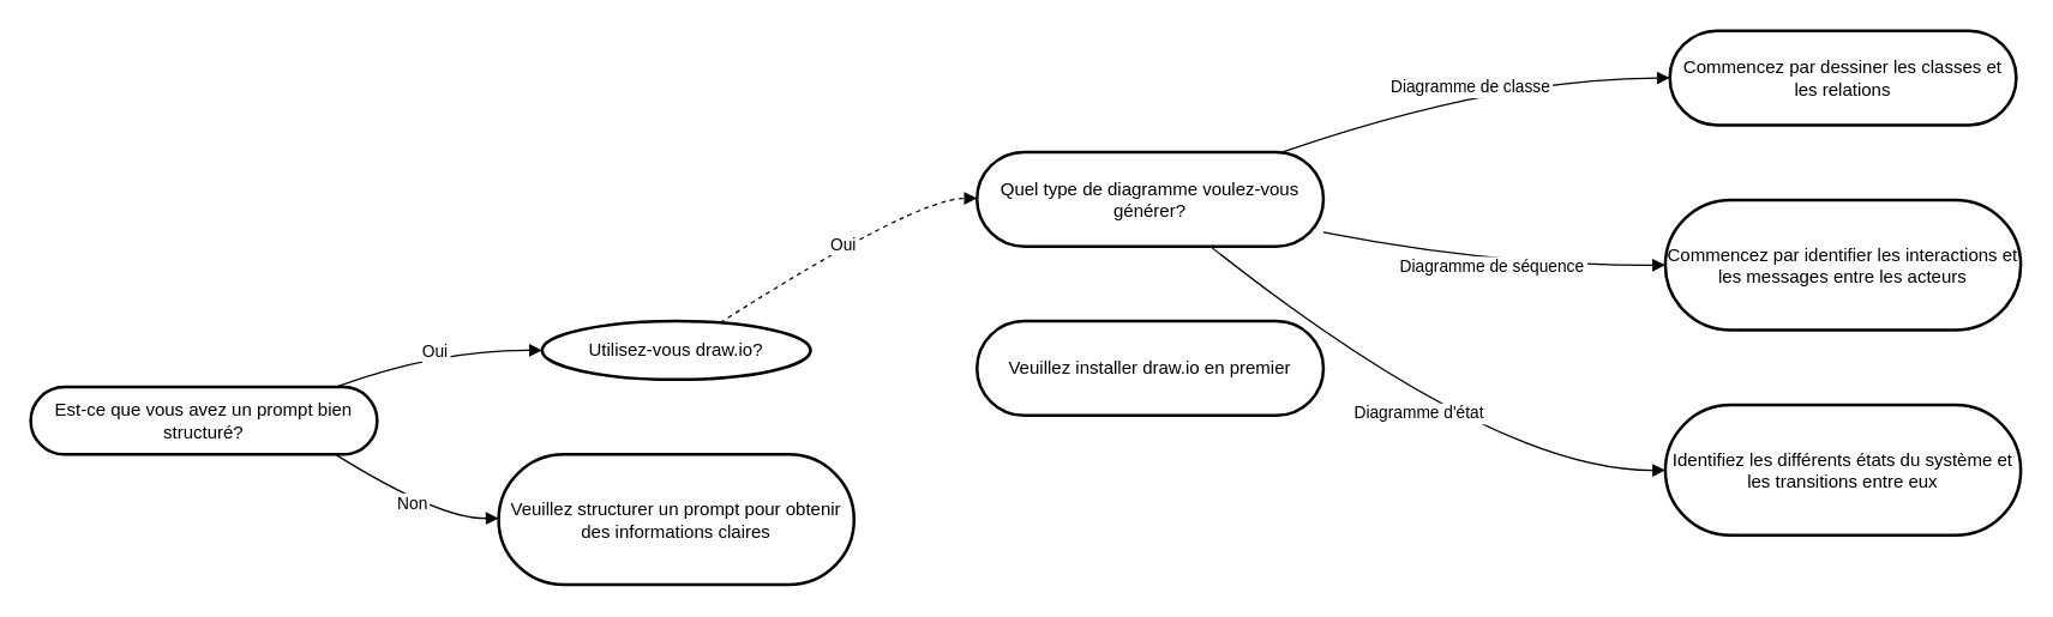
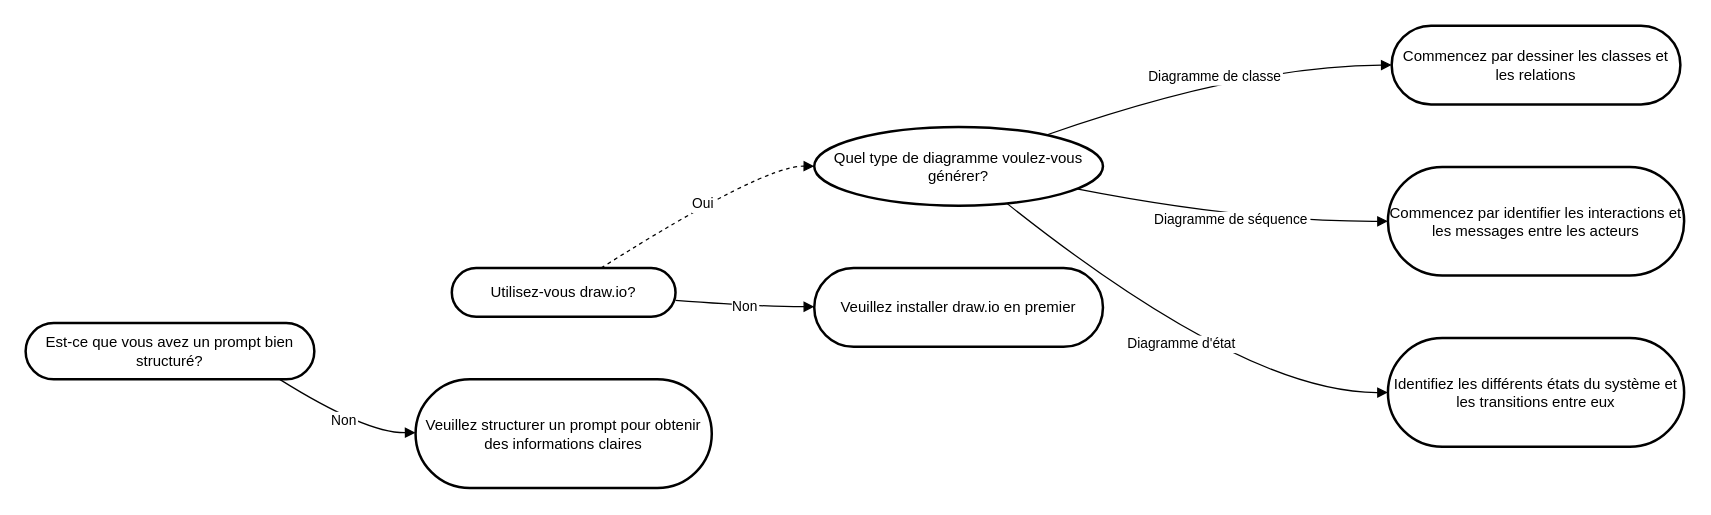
  <mxCell id="0" />
  <mxCell id="1" parent="0" />
  <mxCell id="2" value="Est-ce que vous avez un prompt bien structuré?" style="rounded=1;whiteSpace=wrap;arcSize=50;strokeWidth=2;" vertex="1" parent="1"><mxGeometry x="20" y="258" width="231" height="45" as="geometry" /></mxCell>
- <mxCell id="3" value="Utilisez-vous draw.io?" style="ellipse;whiteSpace=wrap;arcSize=50;strokeWidth=2;" vertex="1" parent="1"><mxGeometry x="361" y="214" width="179" height="39" as="geometry" /></mxCell>
- <mxCell id="4" value="Quel type de diagramme voulez-vous générer?" style="rounded=1;whiteSpace=wrap;arcSize=50;strokeWidth=2;" vertex="1" parent="1"><mxGeometry x="651" y="101" width="231" height="63" as="geometry" /></mxCell>
+ <mxCell id="3" value="Utilisez-vous draw.io?" style="rounded=1;whiteSpace=wrap;arcSize=50;strokeWidth=2;" vertex="1" parent="1"><mxGeometry x="361" y="214" width="179" height="39" as="geometry" /></mxCell>
+ <mxCell id="4" value="Quel type de diagramme voulez-vous générer?" style="ellipse;whiteSpace=wrap;arcSize=50;strokeWidth=2;" vertex="1" parent="1"><mxGeometry x="651" y="101" width="231" height="63" as="geometry" /></mxCell>
  <mxCell id="5" value="Commencez par dessiner les classes et les relations" style="rounded=1;whiteSpace=wrap;arcSize=50;strokeWidth=2;" vertex="1" parent="1"><mxGeometry x="1113" y="20" width="231" height="63" as="geometry" /></mxCell>
  <mxCell id="6" value="Commencez par identifier les interactions et les messages entre les acteurs" style="rounded=1;whiteSpace=wrap;arcSize=50;strokeWidth=2;" vertex="1" parent="1"><mxGeometry x="1110" y="133" width="237" height="87" as="geometry" /></mxCell>
  <mxCell id="7" value="Identifiez les différents états du système et les transitions entre eux" style="rounded=1;whiteSpace=wrap;arcSize=50;strokeWidth=2;" vertex="1" parent="1"><mxGeometry x="1110" y="270" width="237" height="87" as="geometry" /></mxCell>
  <mxCell id="8" value="Veuillez installer draw.io en premier" style="rounded=1;whiteSpace=wrap;arcSize=50;strokeWidth=2;" vertex="1" parent="1"><mxGeometry x="651" y="214" width="231" height="63" as="geometry" /></mxCell>
  <mxCell id="9" value="Veuillez structurer un prompt pour obtenir des informations claires" style="rounded=1;whiteSpace=wrap;arcSize=50;strokeWidth=2;" vertex="1" parent="1"><mxGeometry x="332" y="303" width="237" height="87" as="geometry" /></mxCell>
- <mxCell id="10" value="Oui" style="curved=1;startArrow=none;endArrow=block;exitX=0.88;exitY=0;entryX=0;entryY=0.49;" edge="1" parent="1" source="2" target="3"><mxGeometry relative="1" as="geometry"><Array as="points"><mxPoint x="292" y="233" /></Array></mxGeometry></mxCell>
  <mxCell id="11" value="Oui" style="curved=1;startArrow=none;endArrow=block;exitX=0.67;exitY=-0.01;entryX=0;entryY=0.49;dashed=1;" edge="1" parent="1" source="3" target="4"><mxGeometry relative="1" as="geometry"><Array as="points"><mxPoint x="610" y="132" /></Array></mxGeometry></mxCell>
  <mxCell id="12" value="Diagramme de classe" style="curved=1;startArrow=none;endArrow=block;exitX=0.89;exitY=-0.01;entryX=0;entryY=0.5;" edge="1" parent="1" source="4" target="5"><mxGeometry relative="1" as="geometry"><Array as="points"><mxPoint x="996" y="52" /></Array></mxGeometry></mxCell>
  <mxCell id="13" value="Diagramme de séquence" style="curved=1;startArrow=none;endArrow=block;exitX=1;exitY=0.85;entryX=0;entryY=0.5;" edge="1" parent="1" source="4" target="6"><mxGeometry relative="1" as="geometry"><Array as="points"><mxPoint x="996" y="177" /></Array></mxGeometry></mxCell>
  <mxCell id="14" value="Diagramme d'état" style="curved=1;startArrow=none;endArrow=block;exitX=0.67;exitY=0.99;entryX=0;entryY=0.5;" edge="1" parent="1" source="4" target="7"><mxGeometry relative="1" as="geometry"><Array as="points"><mxPoint x="996" y="314" /></Array></mxGeometry></mxCell>
+ <mxCell id="15" value="Non" style="curved=1;startArrow=none;endArrow=block;exitX=1;exitY=0.66;entryX=0;entryY=0.49;" edge="1" parent="1" source="3" target="8"><mxGeometry relative="1" as="geometry"><Array as="points"><mxPoint x="610" y="245" /></Array></mxGeometry></mxCell>
  <mxCell id="16" value="Non" style="curved=1;startArrow=none;endArrow=block;exitX=0.88;exitY=1;entryX=0;entryY=0.49;" edge="1" parent="1" source="2" target="9"><mxGeometry relative="1" as="geometry"><Array as="points"><mxPoint x="292" y="346" /></Array></mxGeometry></mxCell>
